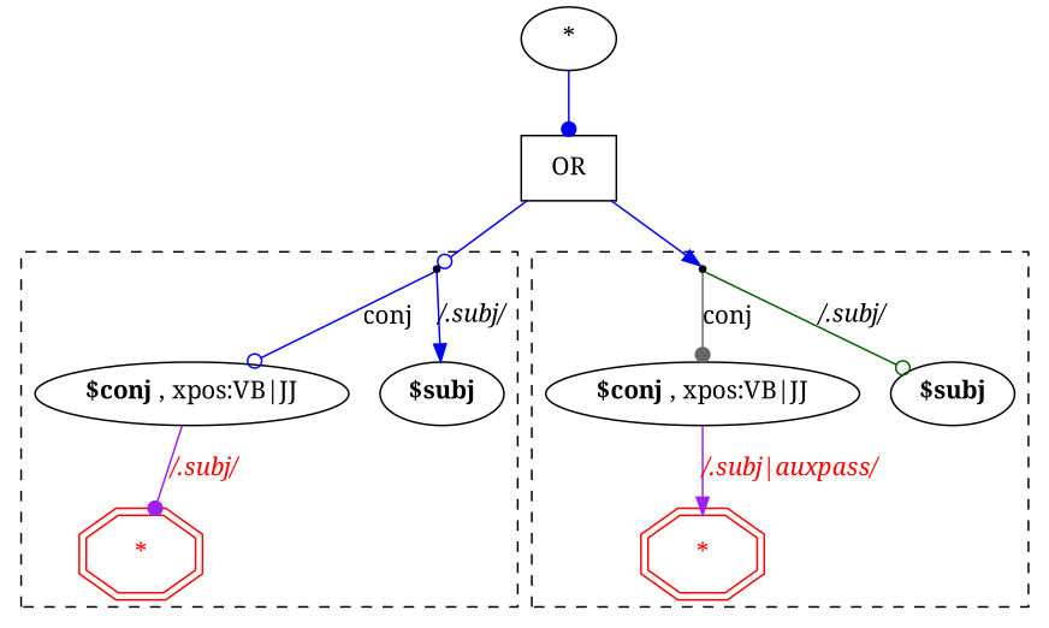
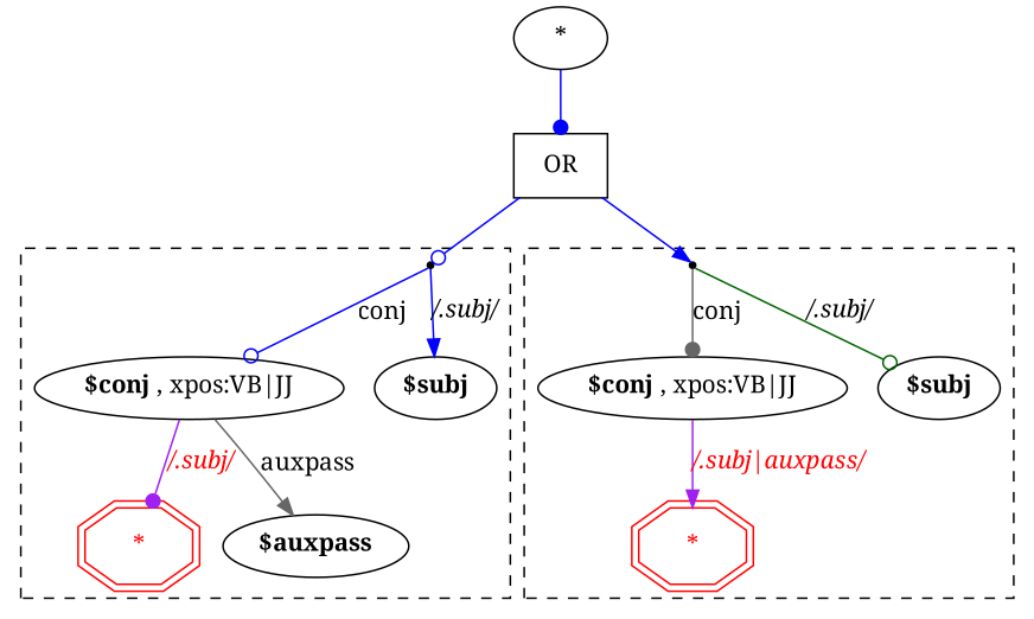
  digraph {
    fontname="Noto Serif"
    node [fontname="Noto Serif"]
    edge [color=blue arrowhead=normal fontname="Noto Serif"]
    a_or_both1 [shape=point]
    n2 [label=<<b>$conj</b> , xpos:VB|JJ>]
    n3 [label=<<b>$subj</b>>]
    n4 [color=red label=<<font color='red'>*</font>> shape=doubleoctagon]
+   n5 [label=<<b>$auxpass</b>>]
    a_or_both2 [shape=point]
    n7 [label=<<b>$conj</b> , xpos:VB|JJ>]
    n8 [label=<<b>$subj</b>>]
    n9 [color=red label=<<font color='red'>*</font>> shape=doubleoctagon]
    n10 [label="*"]
    n11 [label=OR shape=record]
    subgraph cluster_1 {
      style=dashed
      a_or_both1
      n2
      n3
      n4
+     n5
    }
    subgraph cluster_2 {
      style=dashed
      a_or_both2
      n7
      n8
      n9
    }
    a_or_both1 -> n2 [label=conj arrowhead=odot]
    a_or_both1 -> n3 [label=<<i>/.subj/</i>>]
    n2 -> n4 [color=purple label=<<font color='red'><i>/.subj/</i></font>> arrowhead=dot]
+   n2 -> n5 [label=auxpass color=gray40]
    a_or_both2 -> n7 [label=conj color=gray40 arrowhead=dot]
    a_or_both2 -> n8 [label=<<i>/.subj/</i>> color=darkgreen arrowhead=odot]
    n7 -> n9 [color=purple label=<<font color='red'><i>/.subj|auxpass/</i></font>>]
    n10 -> n11 [arrowhead=dot]
    n11 -> a_or_both1 [arrowhead=odot]
    n11 -> a_or_both2
  }
